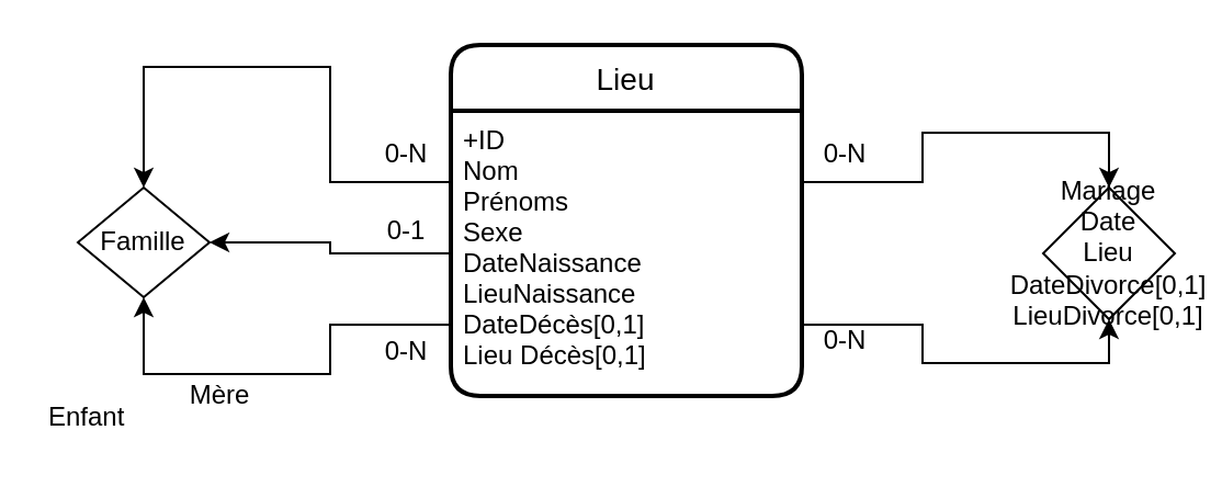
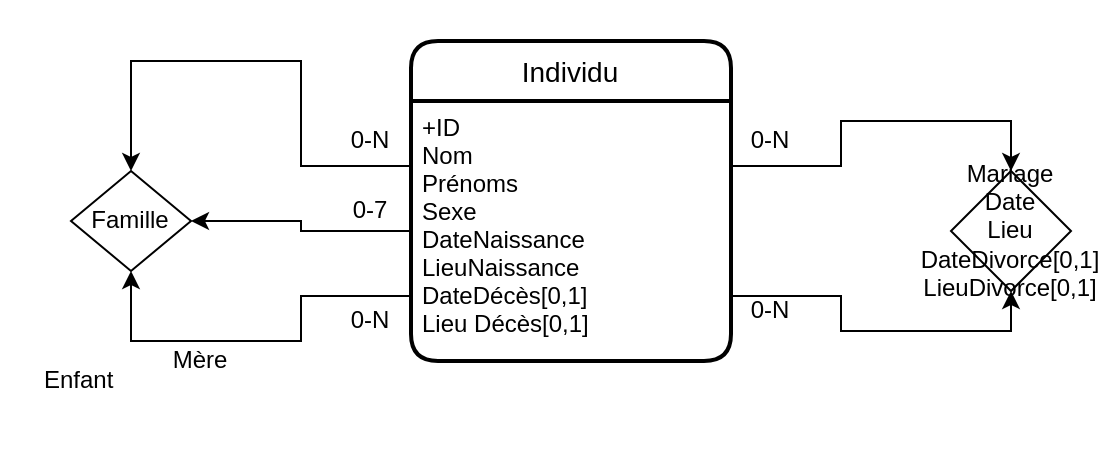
  <mxCell id="0" />
  <mxCell id="1" parent="0" />
- <mxCell id="2" value="Lieu" style="swimlane;childLayout=stackLayout;horizontal=1;startSize=30;horizontalStack=0;rounded=1;fontSize=14;fontStyle=0;strokeWidth=2;resizeParent=0;resizeLast=1;shadow=0;dashed=0;align=center;" parent="1" vertex="1"><mxGeometry x="205" y="20" width="160" height="160" as="geometry" /></mxCell>
+ <mxCell id="2" value="Individu" style="swimlane;childLayout=stackLayout;horizontal=1;startSize=30;horizontalStack=0;rounded=1;fontSize=14;fontStyle=0;strokeWidth=2;resizeParent=0;resizeLast=1;shadow=0;dashed=0;align=center;" parent="1" vertex="1"><mxGeometry x="205" y="20" width="160" height="160" as="geometry" /></mxCell>
  <mxCell id="3" value="+ID&#10;Nom&#10;Prénoms&#10;Sexe&#10;DateNaissance&#10;LieuNaissance&#10;DateDécès[0,1]&#10;Lieu Décès[0,1]" style="align=left;strokeColor=none;fillColor=none;spacingLeft=4;fontSize=12;verticalAlign=top;resizable=0;rotatable=0;part=1;" parent="2" vertex="1"><mxGeometry y="30" width="160" height="130" as="geometry" /></mxCell>
  <mxCell id="4" value="Mariage&lt;br&gt;Date&lt;br&gt;Lieu&lt;br&gt;DateDivorce[0,1]&lt;br&gt;LieuDivorce[0,1]" style="shape=rhombus;perimeter=rhombusPerimeter;whiteSpace=wrap;html=1;align=center;" parent="1" vertex="1"><mxGeometry x="475" y="85" width="60" height="60" as="geometry" /></mxCell>
  <mxCell id="5" value="Famille" style="shape=rhombus;perimeter=rhombusPerimeter;whiteSpace=wrap;html=1;align=center;" parent="1" vertex="1"><mxGeometry x="35" y="85" width="60" height="50" as="geometry" /></mxCell>
  <mxCell id="6" value="0-N" style="text;html=1;strokeColor=none;fillColor=none;align=center;verticalAlign=middle;whiteSpace=wrap;rounded=0;" parent="1" vertex="1"><mxGeometry x="355" y="55" width="60" height="30" as="geometry" /></mxCell>
  <mxCell id="7" value="0-N" style="text;html=1;strokeColor=none;fillColor=none;align=center;verticalAlign=middle;whiteSpace=wrap;rounded=0;" parent="1" vertex="1"><mxGeometry x="355" y="140" width="60" height="30" as="geometry" /></mxCell>
- <mxCell id="8" value="0-1" style="text;html=1;strokeColor=none;fillColor=none;align=center;verticalAlign=middle;whiteSpace=wrap;rounded=0;" parent="1" vertex="1"><mxGeometry x="155" y="90" width="60" height="30" as="geometry" /></mxCell>
+ <mxCell id="8" value="0-7" style="text;html=1;strokeColor=none;fillColor=none;align=center;verticalAlign=middle;whiteSpace=wrap;rounded=0;" parent="1" vertex="1"><mxGeometry x="155" y="90" width="60" height="30" as="geometry" /></mxCell>
  <mxCell id="9" value="Enfant" style="text;html=1;strokeColor=none;fillColor=none;align=left;verticalAlign=middle;whiteSpace=wrap;rounded=0;" parent="1" vertex="1"><mxGeometry x="20" y="175" width="40" height="30" as="geometry" /></mxCell>
  <mxCell id="10" style="edgeStyle=orthogonalEdgeStyle;rounded=0;orthogonalLoop=1;jettySize=auto;html=1;entryX=0.5;entryY=1;entryDx=0;entryDy=0;exitX=1;exitY=0.75;exitDx=0;exitDy=0;" edge="1" parent="1" source="3" target="4"><mxGeometry relative="1" as="geometry"><mxPoint x="395" y="170" as="sourcePoint" /></mxGeometry></mxCell>
  <mxCell id="11" value="0-N" style="text;html=1;strokeColor=none;fillColor=none;align=center;verticalAlign=middle;whiteSpace=wrap;rounded=0;" vertex="1" parent="1"><mxGeometry x="155" y="55" width="60" height="30" as="geometry" /></mxCell>
  <mxCell id="12" style="edgeStyle=orthogonalEdgeStyle;rounded=0;orthogonalLoop=1;jettySize=auto;html=1;exitX=0;exitY=0.25;exitDx=0;exitDy=0;entryX=0.5;entryY=0;entryDx=0;entryDy=0;" edge="1" parent="1" source="3" target="5"><mxGeometry relative="1" as="geometry" /></mxCell>
  <mxCell id="13" style="edgeStyle=orthogonalEdgeStyle;rounded=0;orthogonalLoop=1;jettySize=auto;html=1;exitX=0;exitY=0.5;exitDx=0;exitDy=0;entryX=1;entryY=0.5;entryDx=0;entryDy=0;" edge="1" parent="1" source="3" target="5"><mxGeometry relative="1" as="geometry" /></mxCell>
  <mxCell id="14" style="edgeStyle=orthogonalEdgeStyle;rounded=0;orthogonalLoop=1;jettySize=auto;html=1;exitX=0;exitY=0.75;exitDx=0;exitDy=0;entryX=0.5;entryY=1;entryDx=0;entryDy=0;" edge="1" parent="1" source="3" target="5"><mxGeometry relative="1" as="geometry"><Array as="points"><mxPoint x="150" y="148" /><mxPoint x="150" y="170" /><mxPoint x="65" y="170" /></Array></mxGeometry></mxCell>
  <mxCell id="15" value="0-N" style="text;html=1;strokeColor=none;fillColor=none;align=center;verticalAlign=middle;whiteSpace=wrap;rounded=0;" vertex="1" parent="1"><mxGeometry x="155" y="145" width="60" height="30" as="geometry" /></mxCell>
  <mxCell id="16" value="Mère" style="text;html=1;strokeColor=none;fillColor=none;align=center;verticalAlign=middle;whiteSpace=wrap;rounded=0;" vertex="1" parent="1"><mxGeometry x="70" y="165" width="60" height="30" as="geometry" /></mxCell>
  <mxCell id="17" style="edgeStyle=orthogonalEdgeStyle;rounded=0;orthogonalLoop=1;jettySize=auto;html=1;exitX=1;exitY=0.25;exitDx=0;exitDy=0;entryX=0.5;entryY=0;entryDx=0;entryDy=0;" edge="1" parent="1" source="3" target="4"><mxGeometry relative="1" as="geometry"><Array as="points"><mxPoint x="420" y="83" /><mxPoint x="420" y="60" /><mxPoint x="505" y="60" /></Array></mxGeometry></mxCell>
